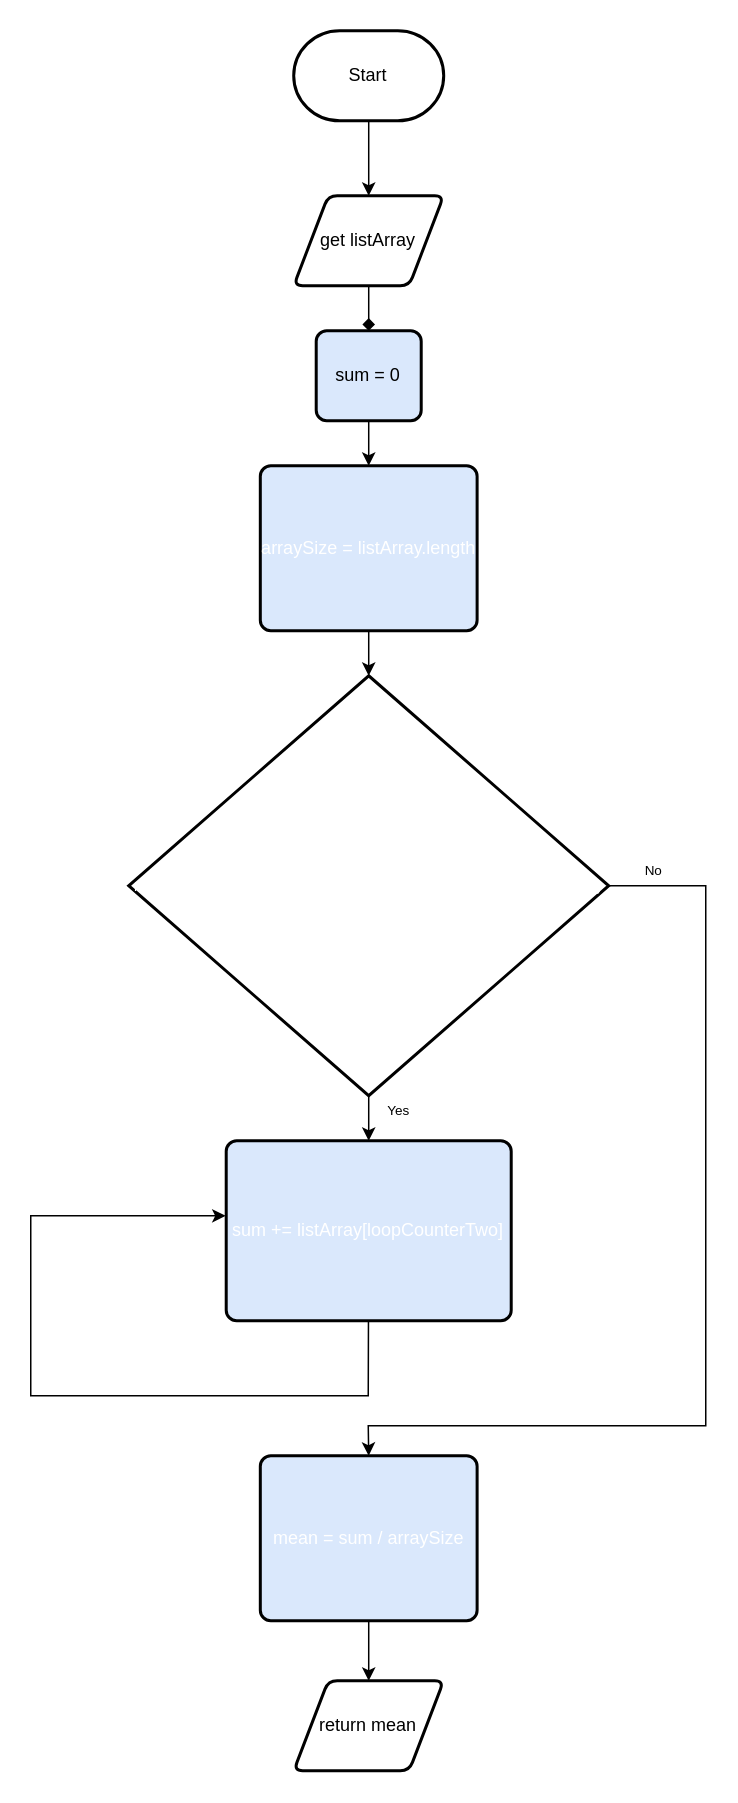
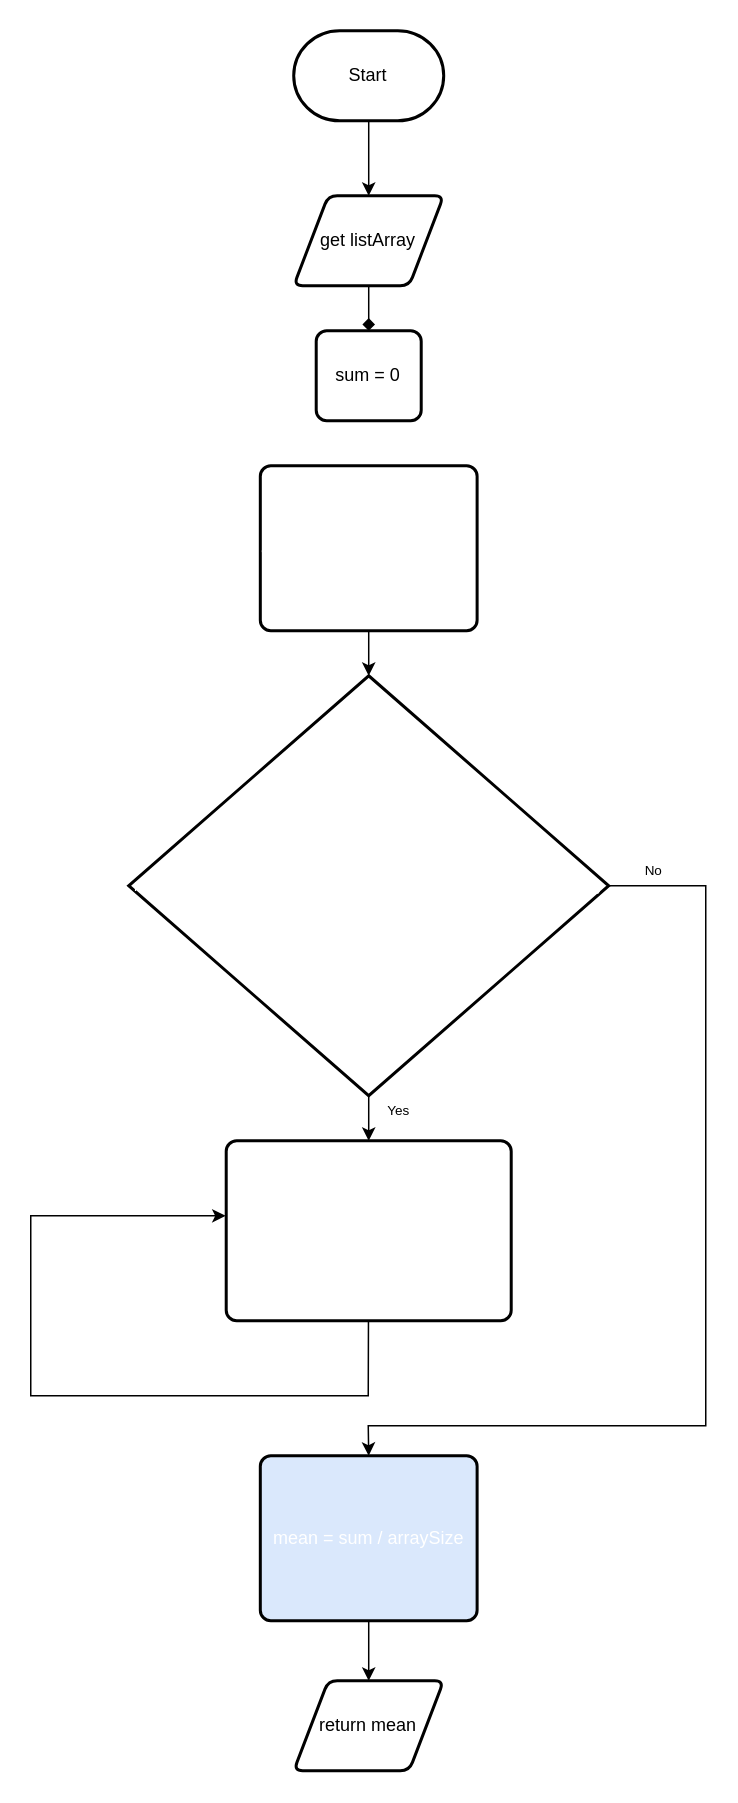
  <mxCell id="0" />
  <mxCell id="1" parent="0" />
  <mxCell id="2" value="" style="edgeStyle=none;html=1;" edge="1" parent="1" source="3"><mxGeometry relative="1" as="geometry"><mxPoint x="245.31" y="130" as="targetPoint" /></mxGeometry></mxCell>
  <mxCell id="3" value="Start" style="strokeWidth=2;html=1;shape=mxgraph.flowchart.terminator;whiteSpace=wrap;" vertex="1" parent="1"><mxGeometry x="195.31" y="20" width="100" height="60" as="geometry" /></mxCell>
  <mxCell id="4" value="" style="edgeStyle=none;html=1;endArrow=diamond;" edge="1" parent="1" source="5" target="7"><mxGeometry relative="1" as="geometry" /></mxCell>
  <mxCell id="5" value="get listArray" style="shape=parallelogram;html=1;strokeWidth=2;perimeter=parallelogramPerimeter;whiteSpace=wrap;rounded=1;arcSize=12;size=0.23;" vertex="1" parent="1"><mxGeometry x="195.31" y="130" width="100" height="60" as="geometry" /></mxCell>
- <mxCell id="6" value="" style="edgeStyle=none;html=1;fontFamily=Helvetica;" edge="1" parent="1" source="7" target="9"><mxGeometry relative="1" as="geometry" /></mxCell>
- <mxCell id="7" value="sum = 0" style="rounded=1;whiteSpace=wrap;html=1;absoluteArcSize=1;arcSize=14;strokeWidth=2;fillColor=#dae8fc;" vertex="1" parent="1"><mxGeometry x="210.31" y="220" width="70" height="60" as="geometry" /></mxCell>
+ <mxCell id="7" value="sum = 0" style="rounded=1;whiteSpace=wrap;html=1;absoluteArcSize=1;arcSize=14;strokeWidth=2;" vertex="1" parent="1"><mxGeometry x="210.31" y="220" width="70" height="60" as="geometry" /></mxCell>
  <mxCell id="8" value="" style="edgeStyle=none;html=1;fontFamily=Helvetica;fontSize=9;" edge="1" parent="1" source="9"><mxGeometry relative="1" as="geometry"><mxPoint x="245.31" y="450" as="targetPoint" /></mxGeometry></mxCell>
- <mxCell id="9" value="&lt;pre style=&quot;color: rgb(255 , 255 , 255) ; overflow-wrap: break-word&quot;&gt;&lt;font face=&quot;Helvetica&quot;&gt;arraySize = listArray.length&lt;/font&gt;&lt;/pre&gt;" style="rounded=1;whiteSpace=wrap;html=1;absoluteArcSize=1;arcSize=14;strokeWidth=2;fillColor=#dae8fc;" vertex="1" parent="1"><mxGeometry x="173.04" y="310" width="144.54" height="110" as="geometry" /></mxCell>
+ <mxCell id="9" value="&lt;pre style=&quot;color: rgb(255 , 255 , 255) ; overflow-wrap: break-word&quot;&gt;&lt;font face=&quot;Helvetica&quot;&gt;arraySize = listArray.length&lt;/font&gt;&lt;/pre&gt;" style="rounded=1;whiteSpace=wrap;html=1;absoluteArcSize=1;arcSize=14;strokeWidth=2;" vertex="1" parent="1"><mxGeometry x="173.04" y="310" width="144.54" height="110" as="geometry" /></mxCell>
  <mxCell id="10" style="edgeStyle=none;rounded=0;html=1;entryX=-0.002;entryY=0.417;entryDx=0;entryDy=0;entryPerimeter=0;fontFamily=Helvetica;fontSize=9;" edge="1" parent="1" source="11" target="11"><mxGeometry relative="1" as="geometry"><Array as="points"><mxPoint x="245" y="930" /><mxPoint x="20" y="930" /><mxPoint x="20" y="810" /></Array></mxGeometry></mxCell>
- <mxCell id="11" value="&lt;pre style=&quot;color: rgb(255 , 255 , 255) ; overflow-wrap: break-word&quot;&gt;&lt;pre style=&quot;overflow-wrap: break-word&quot;&gt;&lt;font face=&quot;Helvetica&quot;&gt;sum += listArray[loopCounterTwo]&lt;/font&gt;&lt;/pre&gt;&lt;/pre&gt;" style="rounded=1;whiteSpace=wrap;html=1;absoluteArcSize=1;arcSize=14;strokeWidth=2;fillColor=#dae8fc;" vertex="1" parent="1"><mxGeometry x="150.31" y="760" width="190" height="120" as="geometry" /></mxCell>
+ <mxCell id="11" value="&lt;pre style=&quot;color: rgb(255 , 255 , 255) ; overflow-wrap: break-word&quot;&gt;&lt;pre style=&quot;overflow-wrap: break-word&quot;&gt;&lt;font face=&quot;Helvetica&quot;&gt;sum += listArray[loopCounterTwo]&lt;/font&gt;&lt;/pre&gt;&lt;/pre&gt;" style="rounded=1;whiteSpace=wrap;html=1;absoluteArcSize=1;arcSize=14;strokeWidth=2;" vertex="1" parent="1"><mxGeometry x="150.31" y="760" width="190" height="120" as="geometry" /></mxCell>
  <mxCell id="12" value="" style="edgeStyle=none;rounded=0;html=1;fontFamily=Helvetica;fontSize=9;" edge="1" parent="1" source="14" target="11"><mxGeometry relative="1" as="geometry" /></mxCell>
  <mxCell id="13" style="edgeStyle=none;rounded=0;html=1;entryX=0.5;entryY=0;entryDx=0;entryDy=0;fontFamily=Helvetica;fontSize=9;" edge="1" parent="1" source="14" target="16"><mxGeometry relative="1" as="geometry"><Array as="points"><mxPoint x="470" y="590" /><mxPoint x="470" y="950" /><mxPoint x="245" y="950" /></Array></mxGeometry></mxCell>
  <mxCell id="14" value="&lt;pre style=&quot;font-size: 12px ; color: rgb(255 , 255 , 255) ; overflow-wrap: break-word&quot;&gt;&lt;font face=&quot;Helvetica&quot; style=&quot;font-size: 9px&quot;&gt;for (let loopCounterTwo = 0; loopCounterTwo &amp;lt; arraySize; loopCounterTwo++)&lt;/font&gt;&lt;/pre&gt;" style="strokeWidth=2;html=1;shape=mxgraph.flowchart.decision;whiteSpace=wrap;fontFamily=Helvetica;fontSize=9;" vertex="1" parent="1"><mxGeometry x="85.31" y="450" width="320" height="280" as="geometry" /></mxCell>
  <mxCell id="15" value="" style="edgeStyle=none;rounded=0;html=1;fontFamily=Helvetica;fontSize=9;" edge="1" parent="1" source="16"><mxGeometry relative="1" as="geometry"><mxPoint x="245.31" y="1120" as="targetPoint" /></mxGeometry></mxCell>
  <mxCell id="16" value="&lt;pre style=&quot;color: rgb(255 , 255 , 255) ; overflow-wrap: break-word&quot;&gt;&lt;pre style=&quot;overflow-wrap: break-word&quot;&gt;&lt;font face=&quot;Helvetica&quot;&gt;mean = sum / arraySize&lt;/font&gt;&lt;/pre&gt;&lt;/pre&gt;" style="rounded=1;whiteSpace=wrap;html=1;absoluteArcSize=1;arcSize=14;strokeWidth=2;fillColor=#dae8fc;" vertex="1" parent="1"><mxGeometry x="173.04" y="970" width="144.54" height="110" as="geometry" /></mxCell>
  <mxCell id="17" value="Yes" style="text;html=1;resizable=0;autosize=1;align=center;verticalAlign=middle;points=[];fillColor=none;strokeColor=none;rounded=0;fontFamily=Helvetica;fontSize=9;" vertex="1" parent="1"><mxGeometry x="250" y="730" width="30" height="20" as="geometry" /></mxCell>
  <mxCell id="18" value="No" style="text;html=1;resizable=0;autosize=1;align=center;verticalAlign=middle;points=[];fillColor=none;strokeColor=none;rounded=0;fontFamily=Helvetica;fontSize=9;" vertex="1" parent="1"><mxGeometry x="420" y="570" width="30" height="20" as="geometry" /></mxCell>
  <mxCell id="19" value="return mean" style="shape=parallelogram;html=1;strokeWidth=2;perimeter=parallelogramPerimeter;whiteSpace=wrap;rounded=1;arcSize=12;size=0.23;" vertex="1" parent="1"><mxGeometry x="195.31" y="1120" width="100" height="60" as="geometry" /></mxCell>
